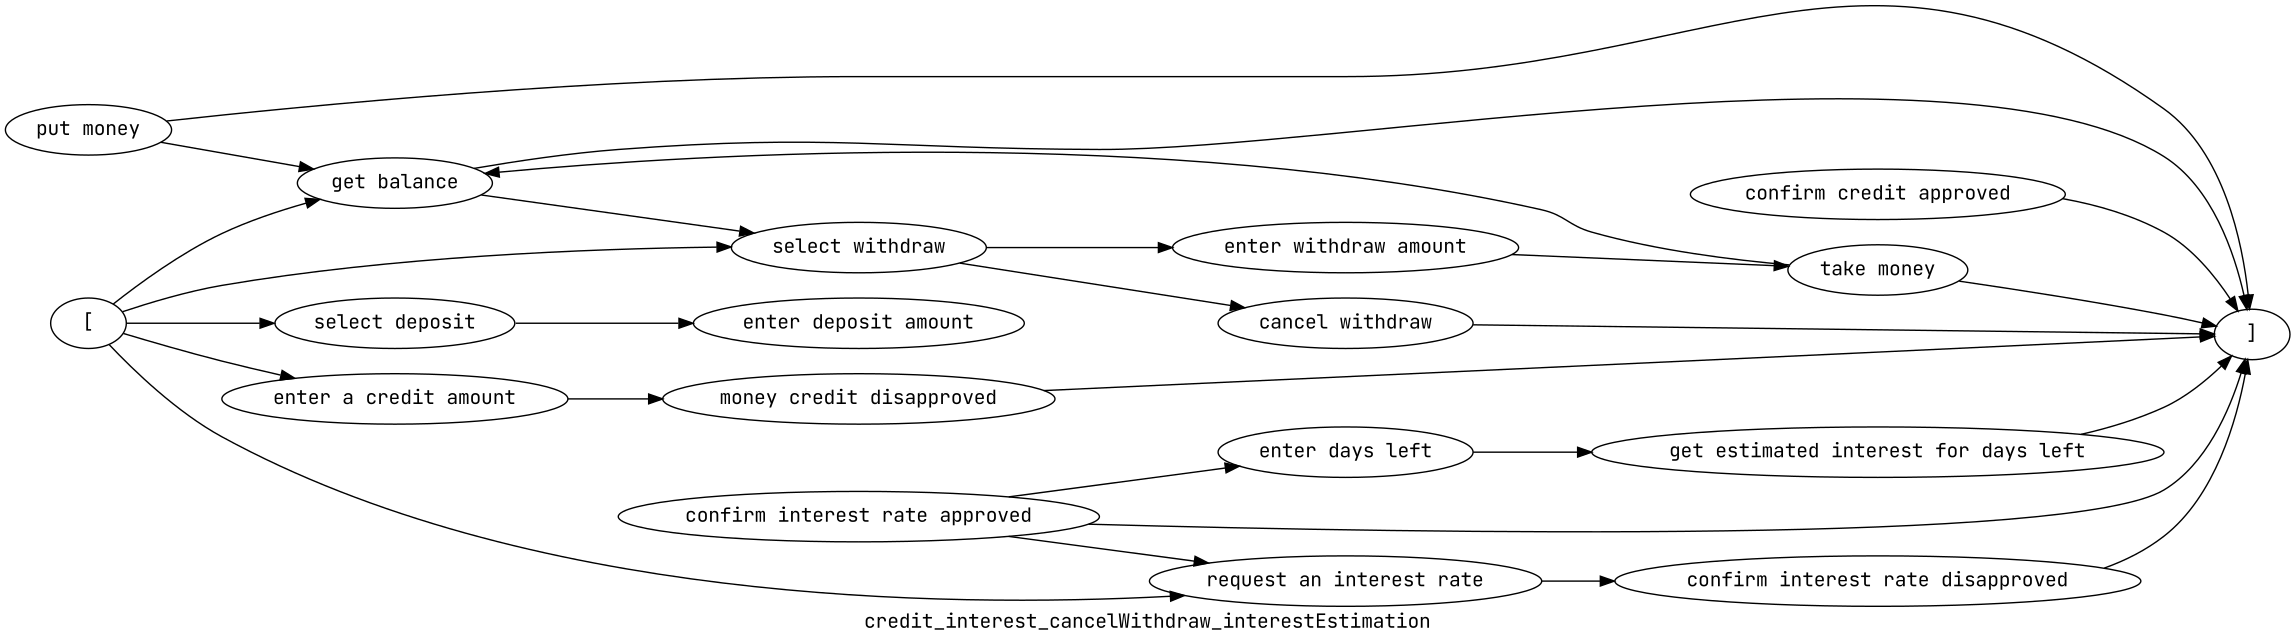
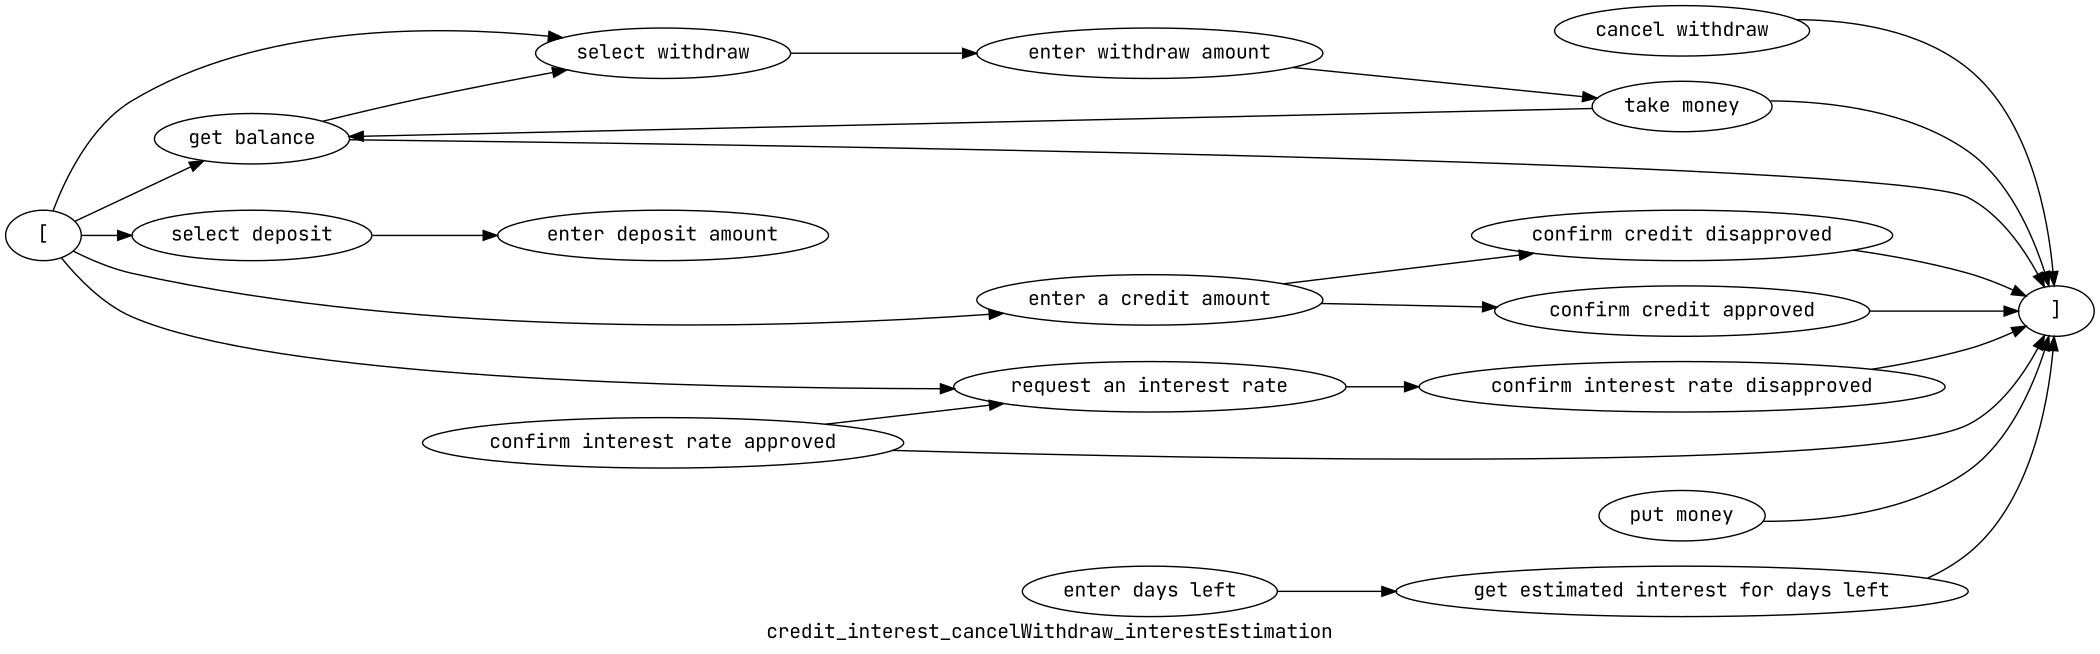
  digraph {
    fontname="JetBrains Mono"
    label=credit_interest_cancelWithdraw_interestEstimation
    rankdir=LR
    node [fontname="JetBrains Mono"]
    edge [fontname="JetBrains Mono"]
    n1 [label="get balance"]
    n2 [label="]"]
    n3 [label="select withdraw"]
    n4 [label="select deposit"]
    n5 [label="enter deposit amount"]
    n6 [label="enter withdraw amount"]
    n7 [label="cancel withdraw"]
    n8 [label="["]
    n9 [label="enter a credit amount"]
    n10 [label="request an interest rate"]
    n11 [label="confirm credit approved"]
-   n12 [label="money credit disapproved"]
+   n12 [label="confirm credit disapproved"]
    n13 [label="confirm interest rate disapproved"]
    n14 [label="put money"]
    n15 [label="take money"]
    n16 [label="confirm interest rate approved"]
    n17 [label="enter days left"]
    n18 [label="get estimated interest for days left"]
    n1 -> n2
    n1 -> n3
    n3 -> n6
-   n3 -> n7
    n4 -> n5
    n6 -> n15
    n7 -> n2
    n8 -> n1
    n8 -> n3
    n8 -> n4
    n8 -> n9
    n8 -> n10
+   n9 -> n11
    n9 -> n12
    n10 -> n13
    n11 -> n2
    n12 -> n2
    n13 -> n2
-   n14 -> n1
    n14 -> n2
    n15 -> n1
    n15 -> n2
    n16 -> n2
    n16 -> n10
-   n16 -> n17
    n17 -> n18
    n18 -> n2
  }
